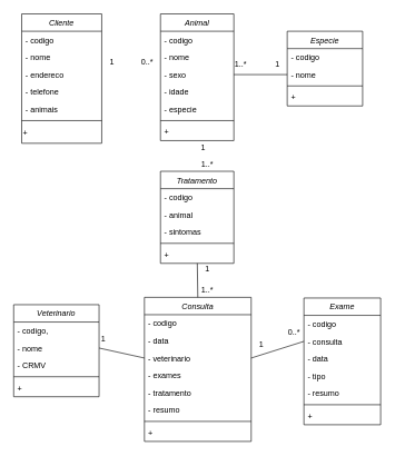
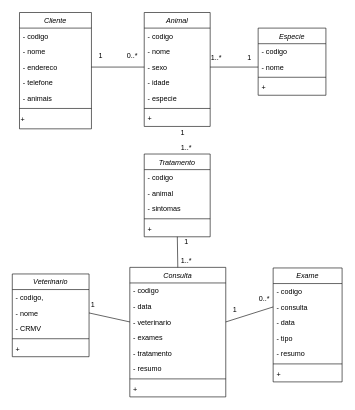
  <mxCell id="0" />
  <mxCell id="1" parent="0" />
  <mxCell id="2" value="Cliente" style="swimlane;fontStyle=2;align=center;verticalAlign=top;childLayout=stackLayout;horizontal=1;startSize=26;horizontalStack=0;resizeParent=1;resizeLast=0;collapsible=1;marginBottom=0;rounded=0;shadow=0;strokeWidth=1;" parent="1" vertex="1"><mxGeometry x="32" y="20" width="120" height="194" as="geometry"><mxRectangle x="230" y="140" width="160" height="26" as="alternateBounds" /></mxGeometry></mxCell>
  <mxCell id="3" value="- codigo" style="text;align=left;verticalAlign=top;spacingLeft=4;spacingRight=4;overflow=hidden;rotatable=0;points=[[0,0.5],[1,0.5]];portConstraint=eastwest;" parent="2" vertex="1"><mxGeometry y="26" width="120" height="26" as="geometry" /></mxCell>
  <mxCell id="4" value="- nome" style="text;align=left;verticalAlign=top;spacingLeft=4;spacingRight=4;overflow=hidden;rotatable=0;points=[[0,0.5],[1,0.5]];portConstraint=eastwest;" parent="2" vertex="1"><mxGeometry y="52" width="120" height="26" as="geometry" /></mxCell>
  <mxCell id="5" value="- endereco" style="text;align=left;verticalAlign=top;spacingLeft=4;spacingRight=4;overflow=hidden;rotatable=0;points=[[0,0.5],[1,0.5]];portConstraint=eastwest;rounded=0;shadow=0;html=0;" parent="2" vertex="1"><mxGeometry y="78" width="120" height="26" as="geometry" /></mxCell>
  <mxCell id="6" value="- telefone" style="text;align=left;verticalAlign=top;spacingLeft=4;spacingRight=4;overflow=hidden;rotatable=0;points=[[0,0.5],[1,0.5]];portConstraint=eastwest;rounded=0;shadow=0;html=0;" parent="2" vertex="1"><mxGeometry y="104" width="120" height="26" as="geometry" /></mxCell>
  <mxCell id="7" value="- animais" style="text;align=left;verticalAlign=top;spacingLeft=4;spacingRight=4;overflow=hidden;rotatable=0;points=[[0,0.5],[1,0.5]];portConstraint=eastwest;rounded=0;shadow=0;html=0;" parent="2" vertex="1"><mxGeometry y="130" width="120" height="26" as="geometry" /></mxCell>
  <mxCell id="8" value="" style="line;html=1;strokeWidth=1;align=left;verticalAlign=middle;spacingTop=-1;spacingLeft=3;spacingRight=3;rotatable=0;labelPosition=right;points=[];portConstraint=eastwest;" parent="2" vertex="1"><mxGeometry y="156" width="120" height="8" as="geometry" /></mxCell>
  <mxCell id="9" value="+" style="text;html=1;align=left;verticalAlign=middle;resizable=0;points=[];autosize=1;strokeColor=none;fillColor=none;" parent="2" vertex="1"><mxGeometry y="164" width="120" height="30" as="geometry" /></mxCell>
  <mxCell id="10" value="Animal" style="swimlane;fontStyle=2;align=center;verticalAlign=top;childLayout=stackLayout;horizontal=1;startSize=26;horizontalStack=0;resizeParent=1;resizeLast=0;collapsible=1;marginBottom=0;rounded=0;shadow=0;strokeWidth=1;" parent="1" vertex="1"><mxGeometry x="240" y="20" width="110" height="190" as="geometry"><mxRectangle x="230" y="140" width="160" height="26" as="alternateBounds" /></mxGeometry></mxCell>
  <mxCell id="11" value="- codigo" style="text;align=left;verticalAlign=top;spacingLeft=4;spacingRight=4;overflow=hidden;rotatable=0;points=[[0,0.5],[1,0.5]];portConstraint=eastwest;rounded=0;shadow=0;html=0;" parent="10" vertex="1"><mxGeometry y="26" width="110" height="26" as="geometry" /></mxCell>
  <mxCell id="12" value="- nome" style="text;align=left;verticalAlign=top;spacingLeft=4;spacingRight=4;overflow=hidden;rotatable=0;points=[[0,0.5],[1,0.5]];portConstraint=eastwest;" parent="10" vertex="1"><mxGeometry y="52" width="110" height="26" as="geometry" /></mxCell>
  <mxCell id="13" value="- sexo" style="text;align=left;verticalAlign=top;spacingLeft=4;spacingRight=4;overflow=hidden;rotatable=0;points=[[0,0.5],[1,0.5]];portConstraint=eastwest;rounded=0;shadow=0;html=0;" parent="10" vertex="1"><mxGeometry y="78" width="110" height="26" as="geometry" /></mxCell>
  <mxCell id="14" value="- idade" style="text;align=left;verticalAlign=top;spacingLeft=4;spacingRight=4;overflow=hidden;rotatable=0;points=[[0,0.5],[1,0.5]];portConstraint=eastwest;rounded=0;shadow=0;html=0;" parent="10" vertex="1"><mxGeometry y="104" width="110" height="26" as="geometry" /></mxCell>
  <mxCell id="15" value="- especie" style="text;align=left;verticalAlign=top;spacingLeft=4;spacingRight=4;overflow=hidden;rotatable=0;points=[[0,0.5],[1,0.5]];portConstraint=eastwest;rounded=0;shadow=0;html=0;" parent="10" vertex="1"><mxGeometry y="130" width="110" height="26" as="geometry" /></mxCell>
  <mxCell id="16" value="" style="line;html=1;strokeWidth=1;align=left;verticalAlign=middle;spacingTop=-1;spacingLeft=3;spacingRight=3;rotatable=0;labelPosition=right;points=[];portConstraint=eastwest;" parent="10" vertex="1"><mxGeometry y="156" width="110" height="8" as="geometry" /></mxCell>
  <mxCell id="17" value="+" style="text;align=left;verticalAlign=top;spacingLeft=4;spacingRight=4;overflow=hidden;rotatable=0;points=[[0,0.5],[1,0.5]];portConstraint=eastwest;" parent="10" vertex="1"><mxGeometry y="164" width="110" height="26" as="geometry" /></mxCell>
  <mxCell id="18" value="0..*" style="text;html=1;align=center;verticalAlign=middle;resizable=0;points=[];autosize=1;strokeColor=none;fillColor=none;" parent="1" vertex="1"><mxGeometry x="200" y="77" width="40" height="30" as="geometry" /></mxCell>
  <mxCell id="19" value="1" style="text;html=1;align=center;verticalAlign=middle;resizable=0;points=[];autosize=1;strokeColor=none;fillColor=none;" parent="1" vertex="1"><mxGeometry x="152" y="77" width="30" height="30" as="geometry" /></mxCell>
  <mxCell id="20" value="Especie" style="swimlane;fontStyle=2;align=center;verticalAlign=top;childLayout=stackLayout;horizontal=1;startSize=26;horizontalStack=0;resizeParent=1;resizeLast=0;collapsible=1;marginBottom=0;rounded=0;shadow=0;strokeWidth=1;" parent="1" vertex="1"><mxGeometry x="430" y="46" width="113" height="112" as="geometry"><mxRectangle x="230" y="140" width="160" height="26" as="alternateBounds" /></mxGeometry></mxCell>
  <mxCell id="21" value="- codigo" style="text;align=left;verticalAlign=top;spacingLeft=4;spacingRight=4;overflow=hidden;rotatable=0;points=[[0,0.5],[1,0.5]];portConstraint=eastwest;" parent="20" vertex="1"><mxGeometry y="26" width="113" height="26" as="geometry" /></mxCell>
  <mxCell id="22" value="- nome" style="text;align=left;verticalAlign=top;spacingLeft=4;spacingRight=4;overflow=hidden;rotatable=0;points=[[0,0.5],[1,0.5]];portConstraint=eastwest;rounded=0;shadow=0;html=0;" parent="20" vertex="1"><mxGeometry y="52" width="113" height="26" as="geometry" /></mxCell>
  <mxCell id="23" value="" style="line;html=1;strokeWidth=1;align=left;verticalAlign=middle;spacingTop=-1;spacingLeft=3;spacingRight=3;rotatable=0;labelPosition=right;points=[];portConstraint=eastwest;" parent="20" vertex="1"><mxGeometry y="78" width="113" height="8" as="geometry" /></mxCell>
  <mxCell id="24" value="+" style="text;align=left;verticalAlign=top;spacingLeft=4;spacingRight=4;overflow=hidden;rotatable=0;points=[[0,0.5],[1,0.5]];portConstraint=eastwest;" parent="20" vertex="1"><mxGeometry y="86" width="113" height="26" as="geometry" /></mxCell>
  <mxCell id="25" value="" style="endArrow=none;html=1;rounded=0;exitX=1;exitY=0.5;exitDx=0;exitDy=0;entryX=0;entryY=0.5;entryDx=0;entryDy=0;" parent="1" source="13" target="22" edge="1"><mxGeometry width="50" height="50" relative="1" as="geometry"><mxPoint x="390" y="146" as="sourcePoint" /><mxPoint x="440" y="96" as="targetPoint" /></mxGeometry></mxCell>
  <mxCell id="26" value="1" style="text;html=1;align=center;verticalAlign=middle;resizable=0;points=[];autosize=1;strokeColor=none;fillColor=none;" parent="1" vertex="1"><mxGeometry x="400" y="80" width="30" height="30" as="geometry" /></mxCell>
  <mxCell id="27" value="1..*" style="text;html=1;align=center;verticalAlign=middle;resizable=0;points=[];autosize=1;strokeColor=none;fillColor=none;" parent="1" vertex="1"><mxGeometry x="340" y="80" width="40" height="30" as="geometry" /></mxCell>
  <mxCell id="28" value="Tratamento" style="swimlane;fontStyle=2;align=center;verticalAlign=top;childLayout=stackLayout;horizontal=1;startSize=26;horizontalStack=0;resizeParent=1;resizeLast=0;collapsible=1;marginBottom=0;rounded=0;shadow=0;strokeWidth=1;" parent="1" vertex="1"><mxGeometry x="240" y="256" width="110" height="138" as="geometry"><mxRectangle x="365" y="340" width="160" height="26" as="alternateBounds" /></mxGeometry></mxCell>
  <mxCell id="29" value="- codigo" style="text;align=left;verticalAlign=top;spacingLeft=4;spacingRight=4;overflow=hidden;rotatable=0;points=[[0,0.5],[1,0.5]];portConstraint=eastwest;" parent="28" vertex="1"><mxGeometry y="26" width="110" height="26" as="geometry" /></mxCell>
  <mxCell id="30" value="- animal" style="text;align=left;verticalAlign=top;spacingLeft=4;spacingRight=4;overflow=hidden;rotatable=0;points=[[0,0.5],[1,0.5]];portConstraint=eastwest;rounded=0;shadow=0;html=0;" parent="28" vertex="1"><mxGeometry y="52" width="110" height="26" as="geometry" /></mxCell>
  <mxCell id="31" value="- sintomas" style="text;align=left;verticalAlign=top;spacingLeft=4;spacingRight=4;overflow=hidden;rotatable=0;points=[[0,0.5],[1,0.5]];portConstraint=eastwest;rounded=0;shadow=0;html=0;" parent="28" vertex="1"><mxGeometry y="78" width="110" height="26" as="geometry" /></mxCell>
  <mxCell id="32" value="" style="line;html=1;strokeWidth=1;align=left;verticalAlign=middle;spacingTop=-1;spacingLeft=3;spacingRight=3;rotatable=0;labelPosition=right;points=[];portConstraint=eastwest;" parent="28" vertex="1"><mxGeometry y="104" width="110" height="8" as="geometry" /></mxCell>
  <mxCell id="33" value="+" style="text;align=left;verticalAlign=top;spacingLeft=4;spacingRight=4;overflow=hidden;rotatable=0;points=[[0,0.5],[1,0.5]];portConstraint=eastwest;" parent="28" vertex="1"><mxGeometry y="112" width="110" height="26" as="geometry" /></mxCell>
  <mxCell id="34" value="1..*" style="text;html=1;align=center;verticalAlign=middle;resizable=0;points=[];autosize=1;strokeColor=none;fillColor=none;" parent="1" vertex="1"><mxGeometry x="290" y="231" width="40" height="30" as="geometry" /></mxCell>
  <mxCell id="35" value="1" style="text;html=1;align=center;verticalAlign=middle;resizable=0;points=[];autosize=1;strokeColor=none;fillColor=none;" parent="1" vertex="1"><mxGeometry x="289" y="205" width="30" height="30" as="geometry" /></mxCell>
  <mxCell id="36" value="Consulta" style="swimlane;fontStyle=2;align=center;verticalAlign=top;childLayout=stackLayout;horizontal=1;startSize=26;horizontalStack=0;resizeParent=1;resizeLast=0;collapsible=1;marginBottom=0;rounded=0;shadow=0;strokeWidth=1;" parent="1" vertex="1"><mxGeometry x="216" y="445" width="160" height="216" as="geometry"><mxRectangle x="230" y="140" width="160" height="26" as="alternateBounds" /></mxGeometry></mxCell>
  <mxCell id="37" value="- codigo" style="text;align=left;verticalAlign=top;spacingLeft=4;spacingRight=4;overflow=hidden;rotatable=0;points=[[0,0.5],[1,0.5]];portConstraint=eastwest;" parent="36" vertex="1"><mxGeometry y="26" width="160" height="26" as="geometry" /></mxCell>
  <mxCell id="38" value="- data" style="text;align=left;verticalAlign=top;spacingLeft=4;spacingRight=4;overflow=hidden;rotatable=0;points=[[0,0.5],[1,0.5]];portConstraint=eastwest;" parent="36" vertex="1"><mxGeometry y="52" width="160" height="26" as="geometry" /></mxCell>
  <mxCell id="39" value="- veterinario" style="text;align=left;verticalAlign=top;spacingLeft=4;spacingRight=4;overflow=hidden;rotatable=0;points=[[0,0.5],[1,0.5]];portConstraint=eastwest;rounded=0;shadow=0;html=0;" parent="36" vertex="1"><mxGeometry y="78" width="160" height="26" as="geometry" /></mxCell>
  <mxCell id="40" value="- exames" style="text;align=left;verticalAlign=top;spacingLeft=4;spacingRight=4;overflow=hidden;rotatable=0;points=[[0,0.5],[1,0.5]];portConstraint=eastwest;rounded=0;shadow=0;html=0;" parent="36" vertex="1"><mxGeometry y="104" width="160" height="26" as="geometry" /></mxCell>
  <mxCell id="41" value="- tratamento" style="text;align=left;verticalAlign=top;spacingLeft=4;spacingRight=4;overflow=hidden;rotatable=0;points=[[0,0.5],[1,0.5]];portConstraint=eastwest;rounded=0;shadow=0;html=0;" parent="36" vertex="1"><mxGeometry y="130" width="160" height="26" as="geometry" /></mxCell>
  <mxCell id="42" value="- resumo" style="text;align=left;verticalAlign=top;spacingLeft=4;spacingRight=4;overflow=hidden;rotatable=0;points=[[0,0.5],[1,0.5]];portConstraint=eastwest;" parent="36" vertex="1"><mxGeometry y="156" width="160" height="26" as="geometry" /></mxCell>
  <mxCell id="43" value="" style="line;html=1;strokeWidth=1;align=left;verticalAlign=middle;spacingTop=-1;spacingLeft=3;spacingRight=3;rotatable=0;labelPosition=right;points=[];portConstraint=eastwest;" parent="36" vertex="1"><mxGeometry y="182" width="160" height="8" as="geometry" /></mxCell>
  <mxCell id="44" value="+ " style="text;align=left;verticalAlign=top;spacingLeft=4;spacingRight=4;overflow=hidden;rotatable=0;points=[[0,0.5],[1,0.5]];portConstraint=eastwest;" parent="36" vertex="1"><mxGeometry y="190" width="160" height="26" as="geometry" /></mxCell>
  <mxCell id="45" value="" style="endArrow=none;html=1;rounded=0;exitX=0.5;exitY=0;exitDx=0;exitDy=0;" parent="1" source="36" target="33" edge="1"><mxGeometry width="50" height="50" relative="1" as="geometry"><mxPoint x="310" y="506" as="sourcePoint" /><mxPoint x="300" y="456" as="targetPoint" /></mxGeometry></mxCell>
  <mxCell id="46" value="1" style="text;html=1;align=center;verticalAlign=middle;resizable=0;points=[];autosize=1;strokeColor=none;fillColor=none;" parent="1" vertex="1"><mxGeometry x="295" y="388" width="30" height="30" as="geometry" /></mxCell>
  <mxCell id="47" value="1..*" style="text;html=1;align=center;verticalAlign=middle;resizable=0;points=[];autosize=1;strokeColor=none;fillColor=none;" parent="1" vertex="1"><mxGeometry x="290" y="419" width="40" height="30" as="geometry" /></mxCell>
  <mxCell id="48" value="Veterinario" style="swimlane;fontStyle=2;align=center;verticalAlign=top;childLayout=stackLayout;horizontal=1;startSize=26;horizontalStack=0;resizeParent=1;resizeLast=0;collapsible=1;marginBottom=0;rounded=0;shadow=0;strokeWidth=1;" parent="1" vertex="1"><mxGeometry x="20" y="456" width="128" height="138" as="geometry"><mxRectangle x="230" y="140" width="160" height="26" as="alternateBounds" /></mxGeometry></mxCell>
  <mxCell id="49" value="- codigo, " style="text;align=left;verticalAlign=top;spacingLeft=4;spacingRight=4;overflow=hidden;rotatable=0;points=[[0,0.5],[1,0.5]];portConstraint=eastwest;" parent="48" vertex="1"><mxGeometry y="26" width="128" height="26" as="geometry" /></mxCell>
  <mxCell id="50" value="- nome " style="text;align=left;verticalAlign=top;spacingLeft=4;spacingRight=4;overflow=hidden;rotatable=0;points=[[0,0.5],[1,0.5]];portConstraint=eastwest;rounded=0;shadow=0;html=0;" parent="48" vertex="1"><mxGeometry y="52" width="128" height="26" as="geometry" /></mxCell>
  <mxCell id="51" value="- CRMV" style="text;align=left;verticalAlign=top;spacingLeft=4;spacingRight=4;overflow=hidden;rotatable=0;points=[[0,0.5],[1,0.5]];portConstraint=eastwest;rounded=0;shadow=0;html=0;" parent="48" vertex="1"><mxGeometry y="78" width="128" height="26" as="geometry" /></mxCell>
  <mxCell id="52" value="" style="line;html=1;strokeWidth=1;align=left;verticalAlign=middle;spacingTop=-1;spacingLeft=3;spacingRight=3;rotatable=0;labelPosition=right;points=[];portConstraint=eastwest;" parent="48" vertex="1"><mxGeometry y="104" width="128" height="8" as="geometry" /></mxCell>
  <mxCell id="53" value="+" style="text;align=left;verticalAlign=top;spacingLeft=4;spacingRight=4;overflow=hidden;rotatable=0;points=[[0,0.5],[1,0.5]];portConstraint=eastwest;" parent="48" vertex="1"><mxGeometry y="112" width="128" height="26" as="geometry" /></mxCell>
  <mxCell id="54" value="" style="endArrow=none;html=1;rounded=0;exitX=1;exitY=0.5;exitDx=0;exitDy=0;entryX=0;entryY=0.5;entryDx=0;entryDy=0;" parent="1" source="50" target="39" edge="1"><mxGeometry width="50" height="50" relative="1" as="geometry"><mxPoint x="230" y="611" as="sourcePoint" /><mxPoint x="280" y="561" as="targetPoint" /></mxGeometry></mxCell>
  <mxCell id="55" value="1" style="text;html=1;align=center;verticalAlign=middle;resizable=0;points=[];autosize=1;strokeColor=none;fillColor=none;" parent="1" vertex="1"><mxGeometry x="139" y="493" width="30" height="30" as="geometry" /></mxCell>
  <mxCell id="56" value="Exame" style="swimlane;fontStyle=2;align=center;verticalAlign=top;childLayout=stackLayout;horizontal=1;startSize=26;horizontalStack=0;resizeParent=1;resizeLast=0;collapsible=1;marginBottom=0;rounded=0;shadow=0;strokeWidth=1;" parent="1" vertex="1"><mxGeometry x="455" y="446" width="115" height="190" as="geometry"><mxRectangle x="230" y="140" width="160" height="26" as="alternateBounds" /></mxGeometry></mxCell>
  <mxCell id="57" value="- codigo" style="text;align=left;verticalAlign=top;spacingLeft=4;spacingRight=4;overflow=hidden;rotatable=0;points=[[0,0.5],[1,0.5]];portConstraint=eastwest;" vertex="1" parent="56"><mxGeometry y="26" width="115" height="26" as="geometry" /></mxCell>
  <mxCell id="58" value="- consulta" style="text;align=left;verticalAlign=top;spacingLeft=4;spacingRight=4;overflow=hidden;rotatable=0;points=[[0,0.5],[1,0.5]];portConstraint=eastwest;" parent="56" vertex="1"><mxGeometry y="52" width="115" height="26" as="geometry" /></mxCell>
  <mxCell id="59" value="- data" style="text;align=left;verticalAlign=top;spacingLeft=4;spacingRight=4;overflow=hidden;rotatable=0;points=[[0,0.5],[1,0.5]];portConstraint=eastwest;" parent="56" vertex="1"><mxGeometry y="78" width="115" height="26" as="geometry" /></mxCell>
  <mxCell id="60" value="- tipo" style="text;align=left;verticalAlign=top;spacingLeft=4;spacingRight=4;overflow=hidden;rotatable=0;points=[[0,0.5],[1,0.5]];portConstraint=eastwest;" parent="56" vertex="1"><mxGeometry y="104" width="115" height="26" as="geometry" /></mxCell>
  <mxCell id="61" value="- resumo" style="text;align=left;verticalAlign=top;spacingLeft=4;spacingRight=4;overflow=hidden;rotatable=0;points=[[0,0.5],[1,0.5]];portConstraint=eastwest;" parent="56" vertex="1"><mxGeometry y="130" width="115" height="26" as="geometry" /></mxCell>
  <mxCell id="62" value="" style="line;html=1;strokeWidth=1;align=left;verticalAlign=middle;spacingTop=-1;spacingLeft=3;spacingRight=3;rotatable=0;labelPosition=right;points=[];portConstraint=eastwest;" parent="56" vertex="1"><mxGeometry y="156" width="115" height="8" as="geometry" /></mxCell>
  <mxCell id="63" value="+" style="text;align=left;verticalAlign=top;spacingLeft=4;spacingRight=4;overflow=hidden;rotatable=0;points=[[0,0.5],[1,0.5]];portConstraint=eastwest;" parent="56" vertex="1"><mxGeometry y="164" width="115" height="26" as="geometry" /></mxCell>
  <mxCell id="64" value="" style="endArrow=none;html=1;rounded=0;exitX=1;exitY=0.5;exitDx=0;exitDy=0;entryX=0;entryY=0.5;entryDx=0;entryDy=0;" parent="1" source="39" edge="1"><mxGeometry width="50" height="50" relative="1" as="geometry"><mxPoint x="270" y="531" as="sourcePoint" /><mxPoint x="455" y="511" as="targetPoint" /></mxGeometry></mxCell>
  <mxCell id="65" value="0..*" style="text;html=1;align=center;verticalAlign=middle;resizable=0;points=[];autosize=1;strokeColor=none;fillColor=none;" parent="1" vertex="1"><mxGeometry x="420" y="482" width="40" height="30" as="geometry" /></mxCell>
  <mxCell id="66" value="1" style="text;html=1;align=center;verticalAlign=middle;resizable=0;points=[];autosize=1;strokeColor=none;fillColor=none;" parent="1" vertex="1"><mxGeometry x="376" y="501" width="30" height="30" as="geometry" /></mxCell>
+ <mxCell id="67" value="" style="endArrow=none;html=1;rounded=0;exitX=1;exitY=0.5;exitDx=0;exitDy=0;entryX=0;entryY=0.5;entryDx=0;entryDy=0;" parent="1" source="5" target="13" edge="1"><mxGeometry width="50" height="50" relative="1" as="geometry"><mxPoint x="260" y="246" as="sourcePoint" /><mxPoint x="310" y="196" as="targetPoint" /></mxGeometry></mxCell>
